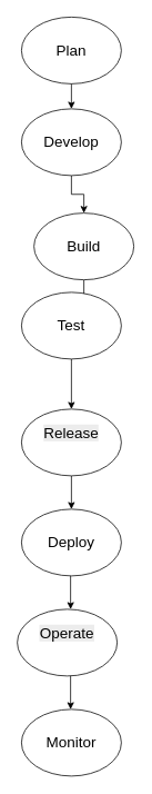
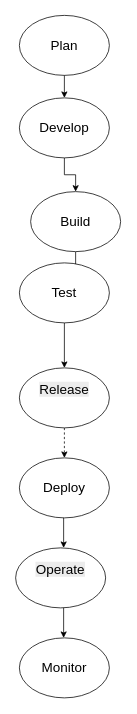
  <mxCell id="0" />
  <mxCell id="1" parent="0" />
  <mxCell id="2" value="Plan" style="ellipse;whiteSpace=wrap;html=1;fontSize=18;" parent="1" vertex="1"><mxGeometry x="25" y="20" width="120" height="80" as="geometry" /></mxCell>
  <mxCell id="3" value="" style="edgeStyle=orthogonalEdgeStyle;rounded=0;orthogonalLoop=1;jettySize=auto;html=1;" edge="1" parent="1" source="4" target="6"><mxGeometry relative="1" as="geometry" /></mxCell>
  <mxCell id="4" value="Develop" style="ellipse;whiteSpace=wrap;html=1;fontSize=18;" parent="1" vertex="1"><mxGeometry x="25" y="130" width="120" height="80" as="geometry" /></mxCell>
  <mxCell id="5" value="" style="edgeStyle=orthogonalEdgeStyle;rounded=0;orthogonalLoop=1;jettySize=auto;html=1;" edge="1" parent="1" source="6" target="8"><mxGeometry relative="1" as="geometry" /></mxCell>
  <mxCell id="6" value="Build" style="ellipse;whiteSpace=wrap;html=1;fontSize=18;" vertex="1" parent="1"><mxGeometry x="40" y="255" width="120" height="80" as="geometry" /></mxCell>
  <mxCell id="7" value="" style="edgeStyle=orthogonalEdgeStyle;rounded=0;orthogonalLoop=1;jettySize=auto;html=1;" edge="1" parent="1" source="8" target="10"><mxGeometry relative="1" as="geometry" /></mxCell>
  <mxCell id="8" value="Test" style="ellipse;whiteSpace=wrap;html=1;fontSize=18;" vertex="1" parent="1"><mxGeometry x="25" y="350" width="120" height="80" as="geometry" /></mxCell>
- <mxCell id="9" value="" style="edgeStyle=orthogonalEdgeStyle;rounded=0;orthogonalLoop=1;jettySize=auto;html=1;" edge="1" parent="1" source="10" target="11"><mxGeometry relative="1" as="geometry" /></mxCell>
+ <mxCell id="9" value="" style="edgeStyle=orthogonalEdgeStyle;rounded=0;orthogonalLoop=1;jettySize=auto;html=1;dashed=1;" edge="1" parent="1" source="10" target="11"><mxGeometry relative="1" as="geometry" /></mxCell>
  <mxCell id="10" value="&#10;&lt;span style=&quot;color: rgb(0, 0, 0); font-family: Helvetica; font-size: 18px; font-style: normal; font-variant-ligatures: normal; font-variant-caps: normal; font-weight: 400; letter-spacing: normal; orphans: 2; text-align: center; text-indent: 0px; text-transform: none; widows: 2; word-spacing: 0px; -webkit-text-stroke-width: 0px; white-space: normal; background-color: rgb(236, 236, 236); text-decoration-thickness: initial; text-decoration-style: initial; text-decoration-color: initial; display: inline !important; float: none;&quot;&gt;Release&lt;/span&gt;&#10;&#10;" style="ellipse;whiteSpace=wrap;html=1;fontSize=18;" vertex="1" parent="1"><mxGeometry x="25" y="490" width="120" height="80" as="geometry" /></mxCell>
  <mxCell id="11" value="Deploy" style="ellipse;whiteSpace=wrap;html=1;fontSize=18;" vertex="1" parent="1"><mxGeometry x="25" y="610" width="120" height="80" as="geometry" /></mxCell>
  <mxCell id="12" value="&#10;&lt;span style=&quot;color: rgb(0, 0, 0); font-family: Helvetica; font-size: 18px; font-style: normal; font-variant-ligatures: normal; font-variant-caps: normal; font-weight: 400; letter-spacing: normal; orphans: 2; text-align: center; text-indent: 0px; text-transform: none; widows: 2; word-spacing: 0px; -webkit-text-stroke-width: 0px; white-space: normal; background-color: rgb(236, 236, 236); text-decoration-thickness: initial; text-decoration-style: initial; text-decoration-color: initial; display: inline !important; float: none;&quot;&gt;Operate&lt;/span&gt;&#10;&#10;" style="ellipse;whiteSpace=wrap;html=1;fontSize=18;" vertex="1" parent="1"><mxGeometry x="20" y="730" width="120" height="80" as="geometry" /></mxCell>
  <mxCell id="13" value="Monitor" style="ellipse;whiteSpace=wrap;html=1;fontSize=18;" vertex="1" parent="1"><mxGeometry x="25" y="850" width="120" height="80" as="geometry" /></mxCell>
  <mxCell id="14" value="" style="endArrow=classic;html=1;rounded=0;" edge="1" parent="1"><mxGeometry width="50" height="50" relative="1" as="geometry"><mxPoint x="85" y="100" as="sourcePoint" /><mxPoint x="85" y="130" as="targetPoint" /></mxGeometry></mxCell>
  <mxCell id="15" value="" style="endArrow=classic;html=1;rounded=0;" edge="1" parent="1"><mxGeometry width="50" height="50" relative="1" as="geometry"><mxPoint x="84" y="690" as="sourcePoint" /><mxPoint x="84" y="730" as="targetPoint" /></mxGeometry></mxCell>
  <mxCell id="16" value="" style="endArrow=classic;html=1;rounded=0;" edge="1" parent="1"><mxGeometry width="50" height="50" relative="1" as="geometry"><mxPoint x="84" y="810" as="sourcePoint" /><mxPoint x="84" y="850" as="targetPoint" /><Array as="points" /></mxGeometry></mxCell>
